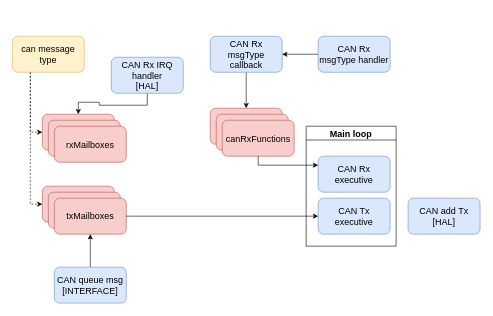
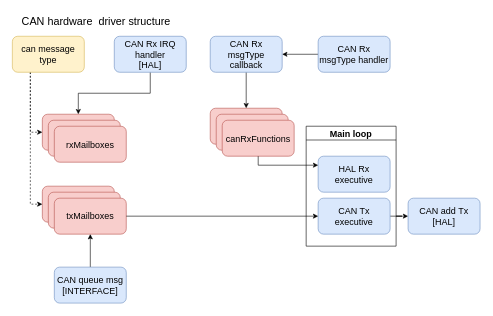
  <mxCell id="0" />
  <mxCell id="1" parent="0" />
+ <mxCell id="2" value="" style="edgeStyle=orthogonalEdgeStyle;rounded=0;orthogonalLoop=1;jettySize=auto;html=1;fontSize=15;" edge="1" parent="1" source="3" target="30"><mxGeometry relative="1" as="geometry" /></mxCell>
  <mxCell id="3" value="CAN Tx executive" style="rounded=1;whiteSpace=wrap;html=1;fillColor=#dae8fc;strokeColor=#6c8ebf;fontSize=15;" vertex="1" parent="1"><mxGeometry x="530" y="330" width="120" height="60" as="geometry" /></mxCell>
  <mxCell id="4" value="" style="group;fontSize=15;" vertex="1" connectable="0" parent="1"><mxGeometry x="70" y="190" width="140" height="80" as="geometry" /></mxCell>
  <mxCell id="5" value="" style="rounded=1;whiteSpace=wrap;html=1;fillColor=#f8cecc;strokeColor=#b85450;fontSize=15;" vertex="1" parent="4"><mxGeometry width="120" height="60" as="geometry" /></mxCell>
  <mxCell id="6" value="" style="rounded=1;whiteSpace=wrap;html=1;fillColor=#f8cecc;strokeColor=#b85450;fontSize=15;" vertex="1" parent="4"><mxGeometry x="10" y="10" width="120" height="60" as="geometry" /></mxCell>
  <mxCell id="7" value="rxMailboxes" style="rounded=1;whiteSpace=wrap;html=1;fillColor=#f8cecc;strokeColor=#b85450;fontSize=15;" vertex="1" parent="4"><mxGeometry x="20" y="20" width="120" height="60" as="geometry" /></mxCell>
  <mxCell id="8" value="" style="group;fontSize=15;" vertex="1" connectable="0" parent="1"><mxGeometry x="70" y="310" width="140" height="80" as="geometry" /></mxCell>
  <mxCell id="9" value="" style="rounded=1;whiteSpace=wrap;html=1;fillColor=#f8cecc;strokeColor=#b85450;fontSize=15;" vertex="1" parent="8"><mxGeometry width="120" height="60" as="geometry" /></mxCell>
  <mxCell id="10" value="" style="rounded=1;whiteSpace=wrap;html=1;fillColor=#f8cecc;strokeColor=#b85450;fontSize=15;" vertex="1" parent="8"><mxGeometry x="10" y="10" width="120" height="60" as="geometry" /></mxCell>
  <mxCell id="11" value="txMailboxes" style="rounded=1;whiteSpace=wrap;html=1;fillColor=#f8cecc;strokeColor=#b85450;fontSize=15;" vertex="1" parent="8"><mxGeometry x="20" y="20" width="120" height="60" as="geometry" /></mxCell>
- <mxCell id="12" value="CAN Rx executive" style="rounded=1;whiteSpace=wrap;html=1;fillColor=#dae8fc;strokeColor=#6c8ebf;fontSize=15;" vertex="1" parent="1"><mxGeometry x="530" y="260" width="120" height="60" as="geometry" /></mxCell>
+ <mxCell id="12" value="HAL Rx executive" style="rounded=1;whiteSpace=wrap;html=1;fillColor=#dae8fc;strokeColor=#6c8ebf;fontSize=15;" vertex="1" parent="1"><mxGeometry x="530" y="260" width="120" height="60" as="geometry" /></mxCell>
  <mxCell id="13" style="edgeStyle=orthogonalEdgeStyle;rounded=0;orthogonalLoop=1;jettySize=auto;html=1;exitX=0.25;exitY=1;exitDx=0;exitDy=0;entryX=0;entryY=0.5;entryDx=0;entryDy=0;dashed=1;fontSize=15;" edge="1" parent="1" source="15" target="5"><mxGeometry relative="1" as="geometry" /></mxCell>
  <mxCell id="14" style="edgeStyle=orthogonalEdgeStyle;rounded=0;orthogonalLoop=1;jettySize=auto;html=1;exitX=0.25;exitY=1;exitDx=0;exitDy=0;entryX=0;entryY=0.5;entryDx=0;entryDy=0;dashed=1;fontSize=15;" edge="1" parent="1" source="15" target="9"><mxGeometry relative="1" as="geometry" /></mxCell>
  <mxCell id="15" value="can message type" style="rounded=1;whiteSpace=wrap;html=1;fillColor=#fff2cc;strokeColor=#d6b656;fontSize=15;" vertex="1" parent="1"><mxGeometry x="20" y="60" width="120" height="60" as="geometry" /></mxCell>
  <mxCell id="16" value="" style="group;fontSize=15;" vertex="1" connectable="0" parent="1"><mxGeometry x="350" y="180" width="140" height="80" as="geometry" /></mxCell>
  <mxCell id="17" value="" style="rounded=1;whiteSpace=wrap;html=1;fillColor=#f8cecc;strokeColor=#b85450;fontSize=15;" vertex="1" parent="16"><mxGeometry width="120" height="60" as="geometry" /></mxCell>
  <mxCell id="18" value="" style="rounded=1;whiteSpace=wrap;html=1;fillColor=#f8cecc;strokeColor=#b85450;fontSize=15;" vertex="1" parent="16"><mxGeometry x="10" y="10" width="120" height="60" as="geometry" /></mxCell>
  <mxCell id="19" value="canRxFunctions" style="rounded=1;whiteSpace=wrap;html=1;fillColor=#f8cecc;strokeColor=#b85450;fontSize=15;" vertex="1" parent="16"><mxGeometry x="20" y="20" width="120" height="60" as="geometry" /></mxCell>
  <mxCell id="20" style="edgeStyle=orthogonalEdgeStyle;rounded=0;orthogonalLoop=1;jettySize=auto;html=1;exitX=0.5;exitY=1;exitDx=0;exitDy=0;entryX=0.5;entryY=0;entryDx=0;entryDy=0;fontSize=15;" edge="1" parent="1" source="21" target="5"><mxGeometry relative="1" as="geometry" /></mxCell>
- <mxCell id="21" value="&lt;div style=&quot;font-size: 15px;&quot;&gt;CAN Rx IRQ handler&lt;/div&gt;&lt;div style=&quot;font-size: 15px;&quot;&gt;[HAL]&lt;br style=&quot;font-size: 15px;&quot;&gt;&lt;/div&gt;" style="rounded=1;whiteSpace=wrap;html=1;fillColor=#dae8fc;strokeColor=#6c8ebf;fontSize=15;" vertex="1" parent="1"><mxGeometry x="185" y="95" width="120" height="60" as="geometry" /></mxCell>
+ <mxCell id="21" value="&lt;div style=&quot;font-size: 15px;&quot;&gt;CAN Rx IRQ handler&lt;/div&gt;&lt;div style=&quot;font-size: 15px;&quot;&gt;[HAL]&lt;br style=&quot;font-size: 15px;&quot;&gt;&lt;/div&gt;" style="rounded=1;whiteSpace=wrap;html=1;fillColor=#dae8fc;strokeColor=#6c8ebf;fontSize=15;" vertex="1" parent="1"><mxGeometry x="190" y="60" width="120" height="60" as="geometry" /></mxCell>
  <mxCell id="22" style="edgeStyle=orthogonalEdgeStyle;rounded=0;orthogonalLoop=1;jettySize=auto;html=1;exitX=0.5;exitY=1;exitDx=0;exitDy=0;fontSize=15;" edge="1" parent="1" source="23" target="17"><mxGeometry relative="1" as="geometry" /></mxCell>
  <mxCell id="23" value="CAN Rx msgType callback" style="rounded=1;whiteSpace=wrap;html=1;fillColor=#dae8fc;strokeColor=#6c8ebf;fontSize=15;" vertex="1" parent="1"><mxGeometry x="350" y="60" width="120" height="60" as="geometry" /></mxCell>
  <mxCell id="24" style="edgeStyle=orthogonalEdgeStyle;rounded=0;orthogonalLoop=1;jettySize=auto;html=1;exitX=0;exitY=0.5;exitDx=0;exitDy=0;fontSize=15;" edge="1" parent="1" source="25" target="23"><mxGeometry relative="1" as="geometry" /></mxCell>
  <mxCell id="25" value="CAN Rx msgType handler" style="rounded=1;whiteSpace=wrap;html=1;fillColor=#dae8fc;strokeColor=#6c8ebf;fontSize=15;" vertex="1" parent="1"><mxGeometry x="530" y="60" width="120" height="60" as="geometry" /></mxCell>
  <mxCell id="26" style="edgeStyle=orthogonalEdgeStyle;rounded=0;orthogonalLoop=1;jettySize=auto;html=1;exitX=0.5;exitY=1;exitDx=0;exitDy=0;entryX=0;entryY=0.25;entryDx=0;entryDy=0;fontSize=15;" edge="1" parent="1" source="19" target="12"><mxGeometry relative="1" as="geometry"><Array as="points"><mxPoint x="430" y="275" /></Array></mxGeometry></mxCell>
  <mxCell id="27" style="edgeStyle=orthogonalEdgeStyle;rounded=0;orthogonalLoop=1;jettySize=auto;html=1;exitX=0.5;exitY=0;exitDx=0;exitDy=0;entryX=0.5;entryY=1;entryDx=0;entryDy=0;fontSize=15;" edge="1" parent="1" source="28" target="11"><mxGeometry relative="1" as="geometry" /></mxCell>
  <mxCell id="28" value="&lt;div style=&quot;font-size: 15px;&quot;&gt;CAN queue msg&lt;/div&gt;&lt;div style=&quot;font-size: 15px;&quot;&gt;[INTERFACE]&lt;/div&gt;" style="rounded=1;whiteSpace=wrap;html=1;fillColor=#dae8fc;strokeColor=#6c8ebf;fontSize=15;" vertex="1" parent="1"><mxGeometry x="90" y="445" width="120" height="60" as="geometry" /></mxCell>
  <mxCell id="29" style="edgeStyle=orthogonalEdgeStyle;rounded=0;orthogonalLoop=1;jettySize=auto;html=1;exitX=1;exitY=0.5;exitDx=0;exitDy=0;entryX=0;entryY=0.5;entryDx=0;entryDy=0;fontSize=15;" edge="1" parent="1" source="11" target="3"><mxGeometry relative="1" as="geometry" /></mxCell>
  <mxCell id="30" value="&lt;div style=&quot;font-size: 15px;&quot;&gt;CAN add Tx&lt;/div&gt;&lt;div style=&quot;font-size: 15px;&quot;&gt;[HAL]&lt;br style=&quot;font-size: 15px;&quot;&gt;&lt;/div&gt;" style="rounded=1;whiteSpace=wrap;html=1;fillColor=#dae8fc;strokeColor=#6c8ebf;fontSize=15;" vertex="1" parent="1"><mxGeometry x="680" y="330" width="120" height="60" as="geometry" /></mxCell>
  <mxCell id="31" value="Main loop" style="swimlane;whiteSpace=wrap;html=1;fontSize=15;" vertex="1" parent="1"><mxGeometry x="510" y="210" width="150" height="200" as="geometry"><mxRectangle x="500" y="200" width="90" height="30" as="alternateBounds" /></mxGeometry></mxCell>
+ <mxCell id="32" value="CAN hardware&amp;nbsp; driver structure" style="text;html=1;align=center;verticalAlign=middle;whiteSpace=wrap;rounded=0;fontSize=18;" vertex="1" parent="1"><mxGeometry x="30" y="20" width="260" height="30" as="geometry" /></mxCell>
